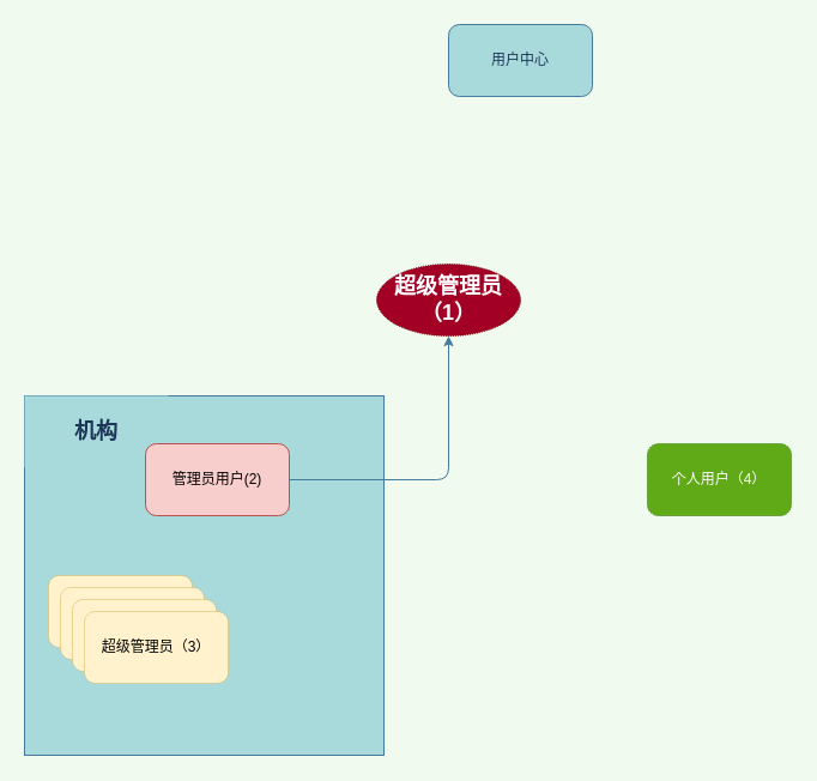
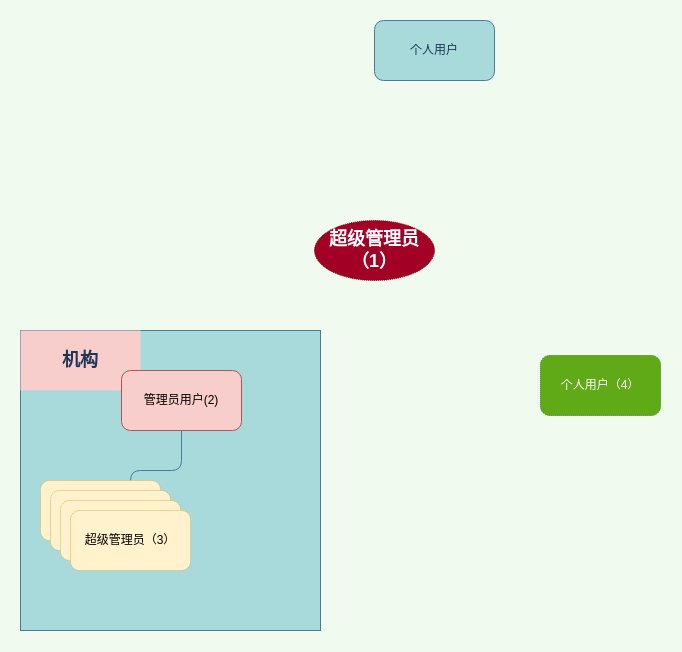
  <mxCell id="0" />
  <mxCell id="1" parent="0" />
- <mxCell id="2" value="用户中心" style="rounded=1;whiteSpace=wrap;html=1;sketch=0;fillColor=#A8DADC;strokeColor=#457B9D;fontColor=#1D3557;" vertex="1" parent="1"><mxGeometry x="374" y="20" width="120" height="60" as="geometry" /></mxCell>
+ <mxCell id="2" value="个人用户" style="rounded=1;whiteSpace=wrap;html=1;sketch=0;fillColor=#A8DADC;strokeColor=#457B9D;fontColor=#1D3557;" vertex="1" parent="1"><mxGeometry x="374" y="20" width="120" height="60" as="geometry" /></mxCell>
  <mxCell id="3" value="" style="whiteSpace=wrap;html=1;aspect=fixed;rounded=0;sketch=0;strokeColor=#457B9D;fillColor=#A8DADC;fontColor=#1D3557;align=left;" vertex="1" parent="1"><mxGeometry y="330" width="300" height="300" as="geometry" x="20" /></mxCell>
- <mxCell id="4" value="&lt;b&gt;&lt;font style=&quot;font-size: 18px&quot;&gt;机构&lt;/font&gt;&lt;/b&gt;" style="rounded=0;whiteSpace=wrap;html=1;sketch=0;fillColor=#A8DADC;fontColor=#1D3557;dashed=1;dashPattern=1 1;strokeColor=none;" vertex="1" parent="1"><mxGeometry y="330" width="120" height="60" as="geometry" x="20" /></mxCell>
- <mxCell id="5" style="edgeStyle=orthogonalEdgeStyle;curved=0;rounded=1;sketch=0;orthogonalLoop=1;jettySize=auto;html=1;strokeColor=#457B9D;fillColor=#A8DADC;fontColor=#1D3557;" edge="1" parent="1" source="6" target="11"><mxGeometry relative="1" as="geometry" /></mxCell>
+ <mxCell id="4" value="&lt;b&gt;&lt;font style=&quot;font-size: 18px&quot;&gt;机构&lt;/font&gt;&lt;/b&gt;" style="rounded=0;whiteSpace=wrap;html=1;sketch=0;fillColor=#f8cecc;fontColor=#1D3557;dashed=1;dashPattern=1 1;strokeColor=none;" vertex="1" parent="1"><mxGeometry y="330" width="120" height="60" as="geometry" x="20" /></mxCell>
+ <mxCell id="5" style="edgeStyle=orthogonalEdgeStyle;curved=0;rounded=1;sketch=0;orthogonalLoop=1;jettySize=auto;html=1;strokeColor=#457B9D;fillColor=#A8DADC;fontColor=#1D3557;" edge="1" parent="1" source="6" target="10"><mxGeometry relative="1" as="geometry" /></mxCell>
  <mxCell id="6" value="管理员用户(2)" style="rounded=1;whiteSpace=wrap;html=1;sketch=0;strokeColor=#b85450;fillColor=#f8cecc;" vertex="1" parent="1"><mxGeometry x="121" y="370" width="120" height="60" as="geometry" /></mxCell>
  <mxCell id="7" value="" style="rounded=1;whiteSpace=wrap;html=1;dashed=1;dashPattern=1 1;sketch=0;strokeColor=#d6b656;fillColor=#fff2cc;" vertex="1" parent="1"><mxGeometry x="40" y="480" width="120" height="60" as="geometry" /></mxCell>
  <mxCell id="8" value="" style="rounded=1;whiteSpace=wrap;html=1;dashed=1;dashPattern=1 1;sketch=0;strokeColor=#d6b656;fillColor=#fff2cc;" vertex="1" parent="1"><mxGeometry x="50" y="490" width="120" height="60" as="geometry" /></mxCell>
  <mxCell id="9" value="" style="rounded=1;whiteSpace=wrap;html=1;dashed=1;dashPattern=1 1;sketch=0;strokeColor=#d6b656;fillColor=#fff2cc;" vertex="1" parent="1"><mxGeometry x="60" y="500" width="120" height="60" as="geometry" /></mxCell>
  <mxCell id="10" value="超级管理员（3）" style="rounded=1;whiteSpace=wrap;html=1;dashed=1;dashPattern=1 1;sketch=0;strokeColor=#d6b656;fillColor=#fff2cc;" vertex="1" parent="1"><mxGeometry x="70" y="510" width="120" height="60" as="geometry" /></mxCell>
  <mxCell id="11" value="&lt;b&gt;&lt;font style=&quot;font-size: 18px&quot;&gt;超级管理员（1）&lt;/font&gt;&lt;/b&gt;" style="ellipse;whiteSpace=wrap;html=1;dashed=1;dashPattern=1 1;sketch=0;strokeColor=#6F0000;fillColor=#a20025;fontColor=#ffffff;" vertex="1" parent="1"><mxGeometry x="314" y="220" width="120" height="60" as="geometry" /></mxCell>
- <mxCell id="12" value="个人用户（4）" style="rounded=1;whiteSpace=wrap;html=1;dashed=1;dashPattern=1 1;sketch=0;strokeColor=#2D7600;fillColor=#60a917;fontColor=#ffffff;" vertex="1" parent="1"><mxGeometry x="540" y="370" width="120" height="60" as="geometry" /></mxCell>
+ <mxCell id="12" value="个人用户（4）" style="rounded=1;whiteSpace=wrap;html=1;dashed=1;dashPattern=1 1;sketch=0;strokeColor=#2D7600;fillColor=#60a917;fontColor=#ffffff;" vertex="1" parent="1"><mxGeometry x="540" y="355" width="120" height="60" as="geometry" /></mxCell>
